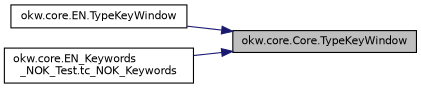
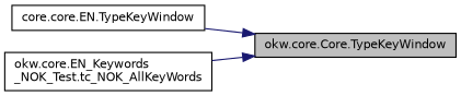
  digraph {
    rankdir=RL
    node [color=black fillcolor=white fontname=Helvetica fontsize=10 shape=record style=filled]
    edge [color=midnightblue dir=back fontname=Helvetica fontsize=10 labelfontname=Helvetica labelfontsize=10 style=solid]
    n1 [fillcolor=grey75 fontcolor=black height=0.2 label="okw.core.Core.TypeKeyWindow" width=0.4]
-   n2 [height=0.2 label="okw.core.EN.TypeKeyWindow" width=0.4]
-   n3 [height=0.2 label="okw.core.EN_Keywords\l_NOK_Test.tc_NOK_Keywords" width=0.4]
+   n2 [height=0.2 label="core.core.EN.TypeKeyWindow" width=0.4]
+   n3 [height=0.2 label="okw.core.EN_Keywords\l_NOK_Test.tc_NOK_AllKeyWords" width=0.4]
    n1 -> n2
    n1 -> n3
  }
